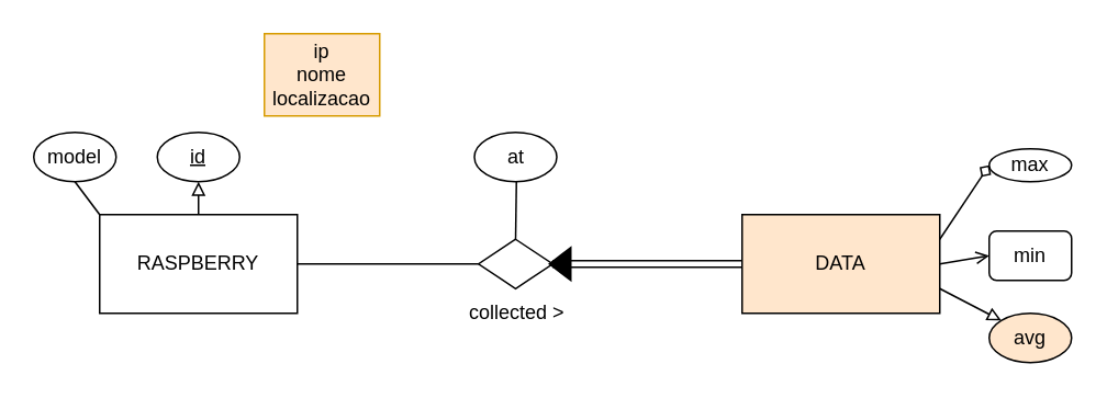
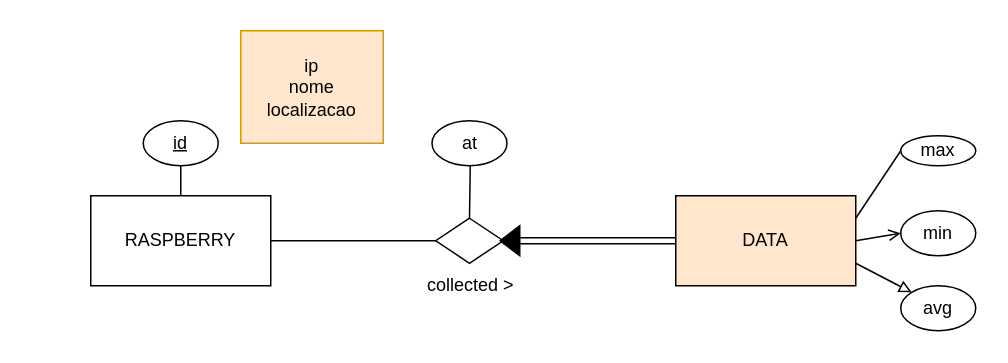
  <mxCell id="0" />
  <mxCell id="1" parent="0" />
  <mxCell id="2" style="edgeStyle=orthogonalEdgeStyle;rounded=0;orthogonalLoop=1;jettySize=auto;html=1;entryX=0;entryY=0.5;entryDx=0;entryDy=0;endArrow=none;endFill=0;" parent="1" source="5" target="12" edge="1"><mxGeometry relative="1" as="geometry" /></mxCell>
- <mxCell id="3" style="edgeStyle=orthogonalEdgeStyle;rounded=0;orthogonalLoop=1;jettySize=auto;html=1;exitX=0.5;exitY=0;exitDx=0;exitDy=0;entryX=0.5;entryY=1;entryDx=0;entryDy=0;endArrow=block;endFill=0;" parent="1" source="5" target="16" edge="1"><mxGeometry relative="1" as="geometry" /></mxCell>
- <mxCell id="4" style="rounded=0;orthogonalLoop=1;jettySize=auto;html=1;exitX=0;exitY=0;exitDx=0;exitDy=0;entryX=0.5;entryY=1;entryDx=0;entryDy=0;endArrow=none;endFill=0;strokeColor=default;" parent="1" source="5" target="17" edge="1"><mxGeometry relative="1" as="geometry" /></mxCell>
+ <mxCell id="3" style="edgeStyle=orthogonalEdgeStyle;rounded=0;orthogonalLoop=1;jettySize=auto;html=1;exitX=0.5;exitY=0;exitDx=0;exitDy=0;entryX=0.5;entryY=1;entryDx=0;entryDy=0;endArrow=none;endFill=0;" parent="1" source="5" target="16" edge="1"><mxGeometry relative="1" as="geometry" /></mxCell>
  <mxCell id="5" value="RASPBERRY" style="rounded=0;whiteSpace=wrap;html=1;" parent="1" vertex="1"><mxGeometry x="60" y="130" width="120" height="60" as="geometry" /></mxCell>
  <mxCell id="6" style="edgeStyle=orthogonalEdgeStyle;rounded=0;orthogonalLoop=1;jettySize=auto;html=1;exitX=0;exitY=0.5;exitDx=0;exitDy=0;entryX=1;entryY=0.5;entryDx=0;entryDy=0;endArrow=classic;endFill=1;shape=link;" parent="1" source="10" target="12" edge="1"><mxGeometry relative="1" as="geometry" /></mxCell>
- <mxCell id="7" style="edgeStyle=none;rounded=0;orthogonalLoop=1;jettySize=auto;html=1;exitX=1;exitY=0.25;exitDx=0;exitDy=0;entryX=0;entryY=0.5;entryDx=0;entryDy=0;endArrow=diamond;endFill=0;strokeColor=default;" parent="1" source="10" target="18" edge="1"><mxGeometry relative="1" as="geometry" /></mxCell>
+ <mxCell id="7" style="edgeStyle=none;rounded=0;orthogonalLoop=1;jettySize=auto;html=1;exitX=1;exitY=0.25;exitDx=0;exitDy=0;entryX=0;entryY=0.5;entryDx=0;entryDy=0;endArrow=none;endFill=0;strokeColor=default;" parent="1" source="10" target="18" edge="1"><mxGeometry relative="1" as="geometry" /></mxCell>
  <mxCell id="8" style="edgeStyle=none;rounded=0;orthogonalLoop=1;jettySize=auto;html=1;exitX=1;exitY=0.5;exitDx=0;exitDy=0;entryX=0;entryY=0.5;entryDx=0;entryDy=0;endArrow=open;endFill=0;strokeColor=default;" parent="1" source="10" target="19" edge="1"><mxGeometry relative="1" as="geometry" /></mxCell>
  <mxCell id="9" style="edgeStyle=none;rounded=0;orthogonalLoop=1;jettySize=auto;html=1;exitX=1;exitY=0.75;exitDx=0;exitDy=0;entryX=0;entryY=0;entryDx=0;entryDy=0;endArrow=block;endFill=0;strokeColor=default;" parent="1" source="10" target="20" edge="1"><mxGeometry relative="1" as="geometry" /></mxCell>
  <mxCell id="10" value="DATA" style="rounded=0;whiteSpace=wrap;html=1;fillColor=#ffe6cc;" parent="1" vertex="1"><mxGeometry x="450" y="130" width="120" height="60" as="geometry" /></mxCell>
  <mxCell id="11" style="edgeStyle=orthogonalEdgeStyle;rounded=0;orthogonalLoop=1;jettySize=auto;html=1;exitX=0.5;exitY=0;exitDx=0;exitDy=0;endArrow=none;endFill=0;" parent="1" source="12" edge="1"><mxGeometry relative="1" as="geometry"><mxPoint x="313" y="110" as="targetPoint" /></mxGeometry></mxCell>
  <mxCell id="12" value="" style="rhombus;whiteSpace=wrap;html=1;" parent="1" vertex="1"><mxGeometry x="290" y="145" width="45" height="30" as="geometry" /></mxCell>
  <mxCell id="13" value="" style="triangle;whiteSpace=wrap;html=1;rotation=-180;fillColor=#000000;" parent="1" vertex="1"><mxGeometry x="333" y="150" width="13" height="20" as="geometry" /></mxCell>
  <mxCell id="14" value="collected &amp;gt;" style="text;html=1;align=center;verticalAlign=middle;resizable=0;points=[];autosize=1;strokeColor=none;fillColor=none;" parent="1" vertex="1"><mxGeometry x="277.5" y="180" width="70" height="20" as="geometry" /></mxCell>
  <mxCell id="15" value="at" style="ellipse;whiteSpace=wrap;html=1;fillColor=#FFFFFF;" parent="1" vertex="1"><mxGeometry x="287.5" y="80" width="50" height="30" as="geometry" /></mxCell>
  <mxCell id="16" value="&lt;u&gt;id&lt;/u&gt;" style="ellipse;whiteSpace=wrap;html=1;fillColor=#FFFFFF;" parent="1" vertex="1"><mxGeometry x="95" y="80" width="50" height="30" as="geometry" /></mxCell>
- <mxCell id="17" value="model" style="ellipse;whiteSpace=wrap;html=1;fillColor=#FFFFFF;" parent="1" vertex="1"><mxGeometry x="20" y="80" width="50" height="30" as="geometry" /></mxCell>
  <mxCell id="18" value="max" style="ellipse;whiteSpace=wrap;html=1;fillColor=#FFFFFF;" parent="1" vertex="1"><mxGeometry x="600" y="90" width="50" height="20" as="geometry" /></mxCell>
- <mxCell id="19" value="min" style="whiteSpace=wrap;html=1;fillColor=#FFFFFF;rounded=1;" parent="1" vertex="1"><mxGeometry x="600" y="140" width="50" height="30" as="geometry" /></mxCell>
- <mxCell id="20" value="avg" style="ellipse;whiteSpace=wrap;html=1;fillColor=#ffe6cc;" parent="1" vertex="1"><mxGeometry x="600" y="190" width="50" height="30" as="geometry" /></mxCell>
- <mxCell id="21" value="ip&lt;br&gt;nome&lt;br&gt;localizacao" style="text;html=1;strokeColor=#d79b00;fillColor=#ffe6cc;align=center;verticalAlign=middle;whiteSpace=wrap;rounded=0;" parent="1" vertex="1"><mxGeometry x="160" y="20" width="70" height="50" as="geometry" /></mxCell>
+ <mxCell id="19" value="min" style="ellipse;whiteSpace=wrap;html=1;fillColor=#FFFFFF;" parent="1" vertex="1"><mxGeometry x="600" y="140" width="50" height="30" as="geometry" /></mxCell>
+ <mxCell id="20" value="avg" style="ellipse;whiteSpace=wrap;html=1;fillColor=#FFFFFF;" parent="1" vertex="1"><mxGeometry x="600" y="190" width="50" height="30" as="geometry" /></mxCell>
+ <mxCell id="21" value="ip&lt;br&gt;nome&lt;br&gt;localizacao" style="text;html=1;strokeColor=#d79b00;fillColor=#ffe6cc;align=center;verticalAlign=middle;whiteSpace=wrap;rounded=0;" parent="1" vertex="1"><mxGeometry x="160" y="20" width="95" height="75" as="geometry" /></mxCell>
